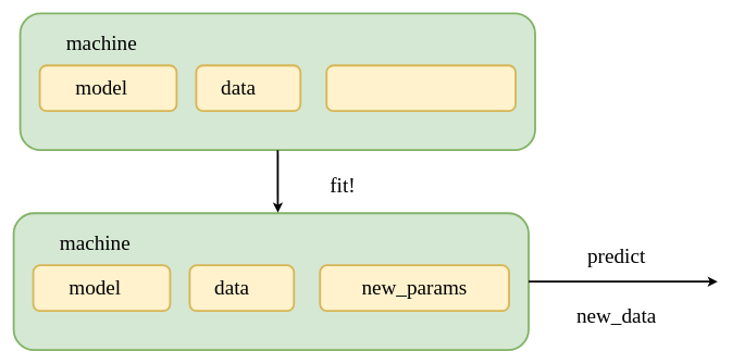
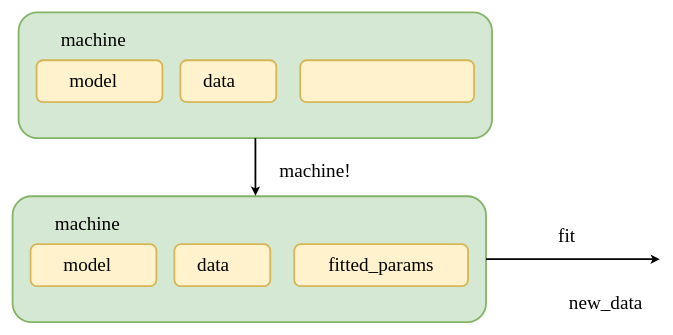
  <mxCell id="0" />
  <mxCell id="1" parent="0" />
  <mxCell id="2" value="" style="rounded=1;whiteSpace=wrap;html=1;strokeWidth=3;fillColor=#d5e8d4;strokeColor=#82b366;" parent="1" vertex="1"><mxGeometry x="30" y="20" width="790" height="210" as="geometry" /></mxCell>
  <mxCell id="3" value="" style="rounded=1;whiteSpace=wrap;html=1;strokeWidth=3;fillColor=#fff2cc;strokeColor=#d6b656;" parent="1" vertex="1"><mxGeometry x="60" y="100" width="210" height="70" as="geometry" /></mxCell>
  <mxCell id="4" value="" style="rounded=1;whiteSpace=wrap;html=1;strokeWidth=3;fillColor=#fff2cc;strokeColor=#d6b656;" parent="1" vertex="1"><mxGeometry x="300" y="100" width="160" height="70" as="geometry" /></mxCell>
  <mxCell id="5" value="" style="rounded=1;whiteSpace=wrap;html=1;strokeWidth=3;fillColor=#fff2cc;strokeColor=#d6b656;" parent="1" vertex="1"><mxGeometry x="500" y="100" width="290" height="70" as="geometry" /></mxCell>
  <mxCell id="6" value="machine" style="text;html=1;strokeColor=none;fillColor=none;align=center;verticalAlign=middle;whiteSpace=wrap;rounded=0;fontSize=32;fontFamily=Lucida Console;fontStyle=0" parent="1" vertex="1"><mxGeometry x="70" y="40" width="170" height="50" as="geometry" /></mxCell>
  <mxCell id="7" value="model" style="text;html=1;strokeColor=none;fillColor=none;align=center;verticalAlign=middle;whiteSpace=wrap;rounded=0;fontSize=32;fontFamily=Lucida Console;" parent="1" vertex="1"><mxGeometry x="70" y="110" width="170" height="50" as="geometry" /></mxCell>
  <mxCell id="8" value="data" style="text;html=1;strokeColor=none;fillColor=none;align=center;verticalAlign=middle;whiteSpace=wrap;rounded=0;fontSize=32;fontFamily=Lucida Console;" parent="1" vertex="1"><mxGeometry x="280" y="110" width="170" height="50" as="geometry" /></mxCell>
  <mxCell id="9" value="" style="rounded=1;whiteSpace=wrap;html=1;strokeWidth=3;fillColor=#d5e8d4;strokeColor=#82b366;" parent="1" vertex="1"><mxGeometry x="20" y="327" width="790" height="210" as="geometry" /></mxCell>
  <mxCell id="10" value="" style="rounded=1;whiteSpace=wrap;html=1;strokeWidth=3;fillColor=#fff2cc;strokeColor=#d6b656;" parent="1" vertex="1"><mxGeometry x="50" y="407" width="210" height="70" as="geometry" /></mxCell>
  <mxCell id="11" value="" style="rounded=1;whiteSpace=wrap;html=1;strokeWidth=3;fillColor=#fff2cc;strokeColor=#d6b656;" parent="1" vertex="1"><mxGeometry x="290" y="407" width="160" height="70" as="geometry" /></mxCell>
  <mxCell id="12" value="" style="rounded=1;whiteSpace=wrap;html=1;strokeWidth=3;fillColor=#fff2cc;strokeColor=#d6b656;" parent="1" vertex="1"><mxGeometry x="490" y="407" width="290" height="70" as="geometry" /></mxCell>
  <mxCell id="13" value="machine" style="text;html=1;strokeColor=none;fillColor=none;align=center;verticalAlign=middle;whiteSpace=wrap;rounded=0;fontSize=32;fontFamily=Lucida Console;fontStyle=0" parent="1" vertex="1"><mxGeometry x="60" y="347" width="170" height="50" as="geometry" /></mxCell>
  <mxCell id="14" value="model" style="text;html=1;strokeColor=none;fillColor=none;align=center;verticalAlign=middle;whiteSpace=wrap;rounded=0;fontSize=32;fontFamily=Lucida Console;" parent="1" vertex="1"><mxGeometry x="60" y="417" width="170" height="50" as="geometry" /></mxCell>
  <mxCell id="15" value="data" style="text;html=1;strokeColor=none;fillColor=none;align=center;verticalAlign=middle;whiteSpace=wrap;rounded=0;fontSize=32;fontFamily=Lucida Console;" parent="1" vertex="1"><mxGeometry x="270" y="417" width="170" height="50" as="geometry" /></mxCell>
- <mxCell id="16" value="new_params" style="text;html=1;strokeColor=none;fillColor=none;align=center;verticalAlign=middle;whiteSpace=wrap;rounded=0;fontSize=32;fontFamily=Lucida Console;" parent="1" vertex="1"><mxGeometry x="550" y="417" width="170" height="50" as="geometry" /></mxCell>
+ <mxCell id="16" value="fitted_params" style="text;html=1;strokeColor=none;fillColor=none;align=center;verticalAlign=middle;whiteSpace=wrap;rounded=0;fontSize=32;fontFamily=Lucida Console;" parent="1" vertex="1"><mxGeometry x="550" y="417" width="170" height="50" as="geometry" /></mxCell>
  <mxCell id="17" value="" style="endArrow=classic;html=1;fontFamily=Lucida Console;fontSize=32;entryX=0.513;entryY=-0.005;entryDx=0;entryDy=0;entryPerimeter=0;strokeWidth=3;" parent="1" source="2" target="9" edge="1"><mxGeometry width="50" height="50" relative="1" as="geometry"><mxPoint x="280" y="650" as="sourcePoint" /><mxPoint x="70" y="600" as="targetPoint" /></mxGeometry></mxCell>
- <mxCell id="18" value="fit!" style="text;html=1;strokeColor=none;fillColor=none;align=center;verticalAlign=middle;whiteSpace=wrap;rounded=0;fontSize=32;fontFamily=Lucida Console;" parent="1" vertex="1"><mxGeometry x="440" y="260" width="170" height="50" as="geometry" /></mxCell>
+ <mxCell id="18" value="machine!" style="text;html=1;strokeColor=none;fillColor=none;align=center;verticalAlign=middle;whiteSpace=wrap;rounded=0;fontSize=32;fontFamily=Lucida Console;" parent="1" vertex="1"><mxGeometry x="440" y="260" width="170" height="50" as="geometry" /></mxCell>
  <mxCell id="19" value="" style="endArrow=classic;html=1;strokeWidth=3;fontFamily=Lucida Console;fontSize=32;exitX=1;exitY=0.5;exitDx=0;exitDy=0;" parent="1" source="9" edge="1"><mxGeometry width="50" height="50" relative="1" as="geometry"><mxPoint x="920" y="567" as="sourcePoint" /><mxPoint x="1100" y="432" as="targetPoint" /></mxGeometry></mxCell>
- <mxCell id="20" value="predict" style="text;html=1;strokeColor=none;fillColor=none;align=center;verticalAlign=middle;whiteSpace=wrap;rounded=0;fontSize=32;fontFamily=Lucida Console;" parent="1" vertex="1"><mxGeometry x="860" y="367" width="170" height="50" as="geometry" /></mxCell>
- <mxCell id="21" value="new_data" style="text;html=1;strokeColor=none;fillColor=none;align=center;verticalAlign=middle;whiteSpace=wrap;rounded=0;fontSize=32;fontFamily=Lucida Console;" parent="1" vertex="1"><mxGeometry x="860" y="460" width="170" height="50" as="geometry" /></mxCell>
+ <mxCell id="20" value="fit" style="text;html=1;strokeColor=none;fillColor=none;align=center;verticalAlign=middle;whiteSpace=wrap;rounded=0;fontSize=32;fontFamily=Lucida Console;" parent="1" vertex="1"><mxGeometry x="860" y="367" width="170" height="50" as="geometry" /></mxCell>
+ <mxCell id="21" value="new_data" style="text;html=1;strokeColor=none;fillColor=none;align=center;verticalAlign=middle;whiteSpace=wrap;rounded=0;fontSize=32;fontFamily=Lucida Console;" parent="1" vertex="1"><mxGeometry x="925" y="480" width="170" height="50" as="geometry" /></mxCell>
